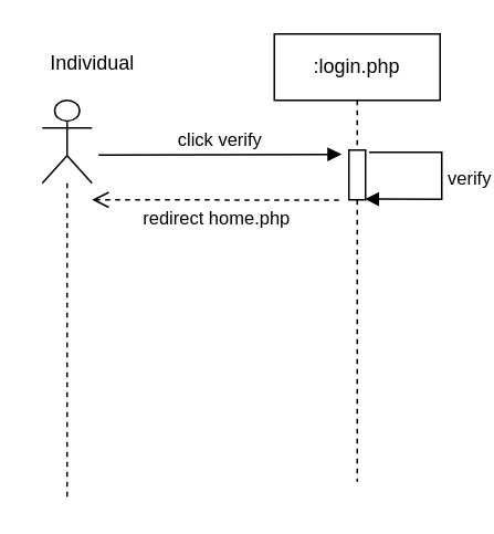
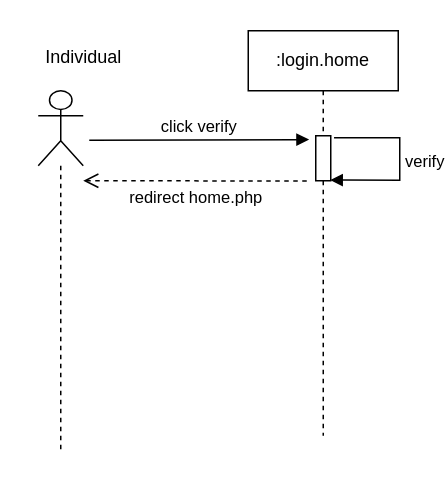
  <mxCell id="0" />
  <mxCell id="1" parent="0" />
- <mxCell id="2" value=":login.php" style="shape=umlLifeline;perimeter=lifelinePerimeter;whiteSpace=wrap;html=1;container=0;collapsible=0;recursiveResize=0;outlineConnect=0;" parent="1" vertex="1"><mxGeometry x="165" y="20" width="100" height="270" as="geometry" /></mxCell>
+ <mxCell id="2" value=":login.home" style="shape=umlLifeline;perimeter=lifelinePerimeter;whiteSpace=wrap;html=1;container=0;collapsible=0;recursiveResize=0;outlineConnect=0;" parent="1" vertex="1"><mxGeometry x="165" y="20" width="100" height="270" as="geometry" /></mxCell>
  <mxCell id="3" value="click verify" style="html=1;verticalAlign=bottom;endArrow=block;rounded=0;elbow=vertical;entryX=-0.44;entryY=0.086;entryDx=0;entryDy=0;entryPerimeter=0;" parent="1" target="6" edge="1"><mxGeometry width="80" relative="1" as="geometry"><mxPoint x="59" y="93" as="sourcePoint" /><mxPoint x="199" y="90" as="targetPoint" /></mxGeometry></mxCell>
  <mxCell id="4" value="" style="shape=umlLifeline;participant=umlActor;perimeter=lifelinePerimeter;whiteSpace=wrap;html=1;container=0;collapsible=0;recursiveResize=0;verticalAlign=top;spacingTop=36;outlineConnect=0;fontFamily=Helvetica;fontSize=12;fontColor=default;align=center;strokeColor=default;fillColor=default;size=50;" parent="1" vertex="1"><mxGeometry x="25" y="60" width="30" height="240" as="geometry" /></mxCell>
  <mxCell id="5" value="Individual" style="text;html=1;align=center;verticalAlign=middle;resizable=0;points=[];autosize=1;strokeColor=none;fillColor=none;container=0;" parent="1" vertex="1"><mxGeometry x="20" y="22.5" width="70" height="30" as="geometry" /></mxCell>
  <mxCell id="6" value="" style="html=1;points=[];perimeter=orthogonalPerimeter;container=0;" parent="1" vertex="1"><mxGeometry x="210" y="90" width="10" height="30" as="geometry" /></mxCell>
  <mxCell id="7" value="&lt;font style=&quot;font-size: 11px;&quot;&gt;verify&lt;/font&gt;" style="edgeStyle=orthogonalEdgeStyle;html=1;align=left;spacingLeft=2;endArrow=block;rounded=0;exitX=1.22;exitY=0.045;exitDx=0;exitDy=0;exitPerimeter=0;entryX=0.953;entryY=0.985;entryDx=0;entryDy=0;entryPerimeter=0;" parent="1" source="6" target="6" edge="1"><mxGeometry relative="1" as="geometry"><mxPoint x="200" y="99.313" as="sourcePoint" /><Array as="points"><mxPoint x="266" y="91" /><mxPoint x="266" y="120" /></Array><mxPoint x="196" y="117.934" as="targetPoint" /></mxGeometry></mxCell>
  <mxCell id="8" value="redirect home.php" style="html=1;verticalAlign=bottom;endArrow=open;dashed=1;endSize=8;rounded=0;elbow=vertical;" parent="1" edge="1"><mxGeometry x="-0.007" y="20" relative="1" as="geometry"><mxPoint x="204" y="120.13" as="sourcePoint" /><mxPoint x="55" y="119.997" as="targetPoint" /><mxPoint as="offset" /><Array as="points"><mxPoint x="170" y="120.13" /></Array></mxGeometry></mxCell>
